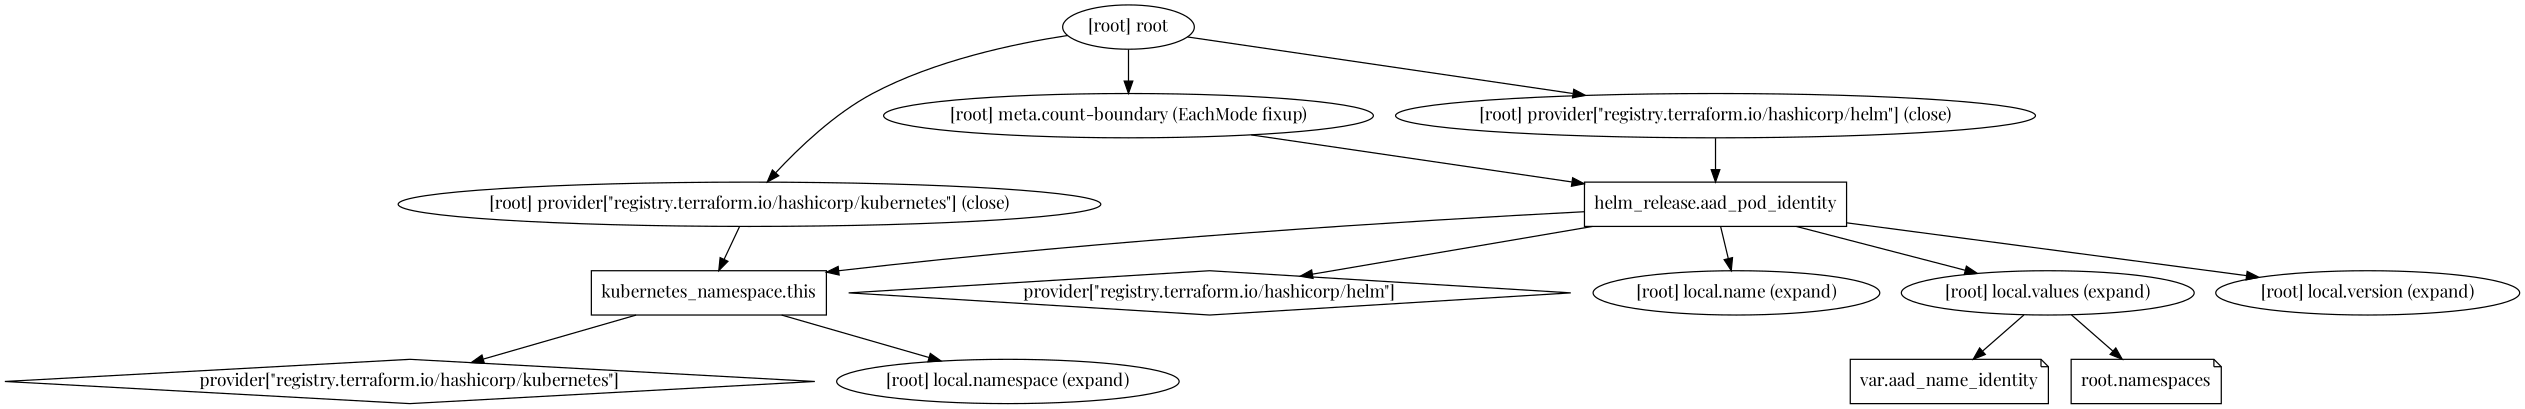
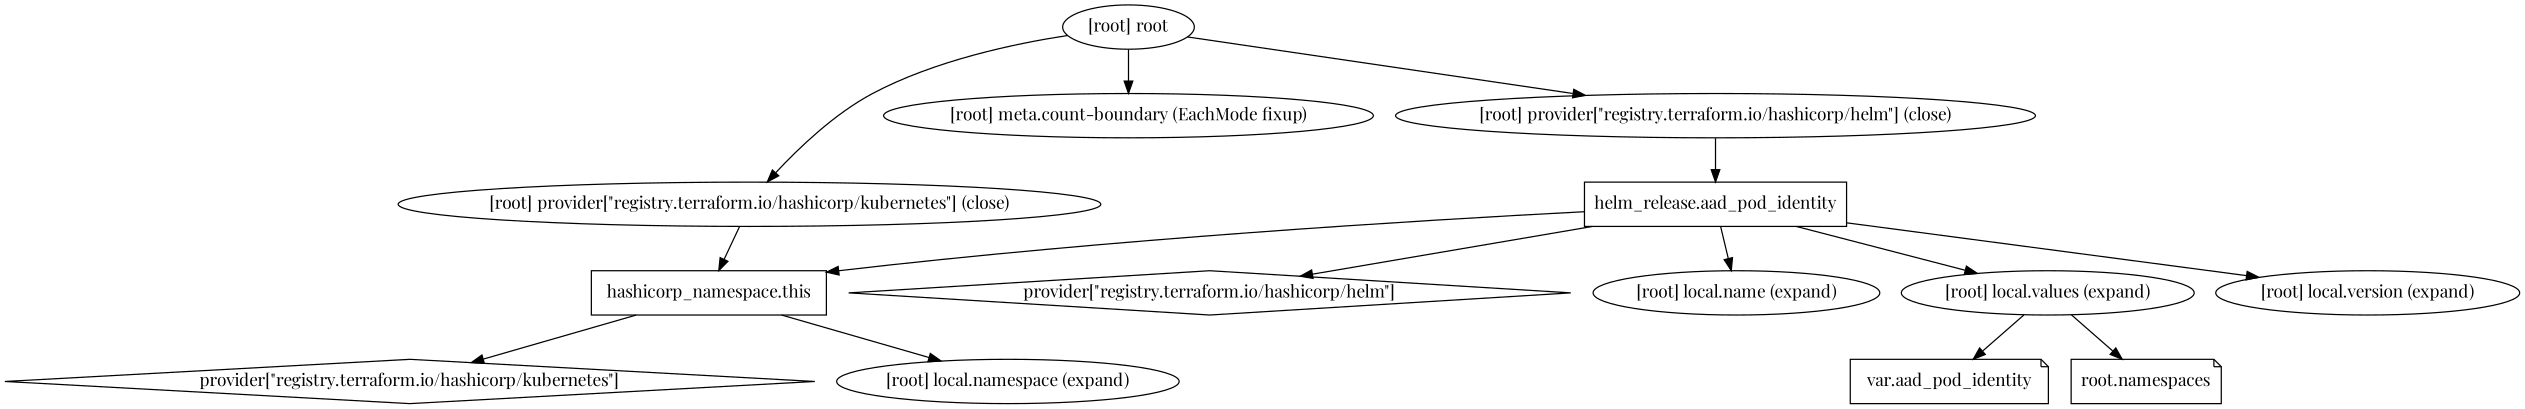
  digraph {
    compound=true
    fontname="Playfair Display"
    newrank=true
    node [fontname="Playfair Display"]
    edge [fontname="Playfair Display"]
    n1 [label="helm_release.aad_pod_identity" shape=box]
-   n2 [label="kubernetes_namespace.this" shape=box]
+   n2 [label="hashicorp_namespace.this" shape=box]
    n3 [label="provider[\"registry.terraform.io/hashicorp/helm\"]" shape=diamond]
    "[root] local.name (expand)"
    "[root] local.values (expand)"
    "[root] local.version (expand)"
    n7 [label="provider[\"registry.terraform.io/hashicorp/kubernetes\"]" shape=diamond]
    "[root] local.namespace (expand)"
-   n9 [label="var.aad_name_identity" shape=note]
+   n9 [label="var.aad_pod_identity" shape=note]
    n10 [label="root.namespaces" shape=note]
    "[root] meta.count-boundary (EachMode fixup)"
    "[root] provider[\"registry.terraform.io/hashicorp/helm\"] (close)"
    "[root] provider[\"registry.terraform.io/hashicorp/kubernetes\"] (close)"
    "[root] root"
    subgraph sub_1 {
      n1
      n2
      n3
      "[root] local.name (expand)"
      "[root] local.values (expand)"
      "[root] local.version (expand)"
      n7
      "[root] local.namespace (expand)"
      n9
      n10
      "[root] meta.count-boundary (EachMode fixup)"
      "[root] provider[\"registry.terraform.io/hashicorp/helm\"] (close)"
      "[root] provider[\"registry.terraform.io/hashicorp/kubernetes\"] (close)"
      "[root] root"
    }
    n1 -> n2
    n1 -> n3
    n1 -> "[root] local.name (expand)"
    n1 -> "[root] local.values (expand)"
    n1 -> "[root] local.version (expand)"
    n2 -> n7
    n2 -> "[root] local.namespace (expand)"
    "[root] local.values (expand)" -> n9
    "[root] local.values (expand)" -> n10
-   "[root] meta.count-boundary (EachMode fixup)" -> n1
    "[root] provider[\"registry.terraform.io/hashicorp/helm\"] (close)" -> n1
    "[root] provider[\"registry.terraform.io/hashicorp/kubernetes\"] (close)" -> n2
    "[root] root" -> "[root] meta.count-boundary (EachMode fixup)"
    "[root] root" -> "[root] provider[\"registry.terraform.io/hashicorp/helm\"] (close)"
    "[root] root" -> "[root] provider[\"registry.terraform.io/hashicorp/kubernetes\"] (close)"
  }
